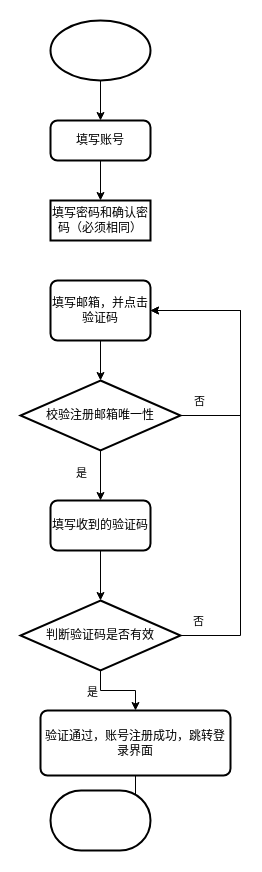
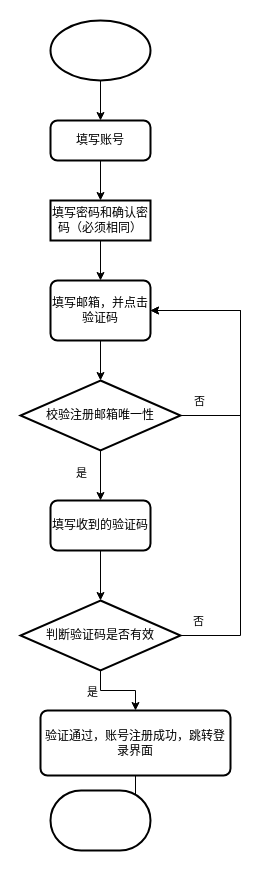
  <mxCell id="0" />
  <mxCell id="1" parent="0" />
  <mxCell id="2" style="edgeStyle=orthogonalEdgeStyle;rounded=0;orthogonalLoop=1;jettySize=auto;html=1;exitX=0.5;exitY=1;exitDx=0;exitDy=0;exitPerimeter=0;entryX=0.5;entryY=0;entryDx=0;entryDy=0;" edge="1" parent="1" source="3" target="5"><mxGeometry relative="1" as="geometry" /></mxCell>
  <mxCell id="3" value="" style="strokeWidth=2;html=1;shape=mxgraph.flowchart.start_1;whiteSpace=wrap;" vertex="1" parent="1"><mxGeometry x="50" y="20" width="100" height="60" as="geometry" /></mxCell>
  <mxCell id="4" style="edgeStyle=orthogonalEdgeStyle;rounded=0;orthogonalLoop=1;jettySize=auto;html=1;entryX=0.5;entryY=0;entryDx=0;entryDy=0;" edge="1" parent="1" source="5" target="7"><mxGeometry relative="1" as="geometry" /></mxCell>
  <mxCell id="5" value="填写账号" style="rounded=1;whiteSpace=wrap;html=1;absoluteArcSize=1;arcSize=14;strokeWidth=2;" vertex="1" parent="1"><mxGeometry x="50" y="120" width="100" height="40" as="geometry" /></mxCell>
+ <mxCell id="6" style="edgeStyle=orthogonalEdgeStyle;rounded=0;orthogonalLoop=1;jettySize=auto;html=1;exitX=0.5;exitY=1;exitDx=0;exitDy=0;" edge="1" parent="1" source="7" target="8"><mxGeometry relative="1" as="geometry" /></mxCell>
  <mxCell id="7" value="填写密码和确认密码（必须相同）" style="whiteSpace=wrap;html=1;absoluteArcSize=1;arcSize=14;strokeWidth=2;rounded=0;" vertex="1" parent="1"><mxGeometry x="50" y="200" width="100" height="40" as="geometry" /></mxCell>
  <mxCell id="8" value="填写邮箱，并点击验证码" style="rounded=1;whiteSpace=wrap;html=1;absoluteArcSize=1;arcSize=14;strokeWidth=2;" vertex="1" parent="1"><mxGeometry x="50" y="280" width="100" height="60" as="geometry" /></mxCell>
  <mxCell id="9" style="edgeStyle=orthogonalEdgeStyle;rounded=0;orthogonalLoop=1;jettySize=auto;html=1;exitX=0.5;exitY=1;exitDx=0;exitDy=0;exitPerimeter=0;entryX=0.5;entryY=0;entryDx=0;entryDy=0;" edge="1" parent="1" source="13" target="15"><mxGeometry relative="1" as="geometry" /></mxCell>
  <mxCell id="10" value="是" style="edgeLabel;html=1;align=center;verticalAlign=middle;resizable=0;points=[];" vertex="1" connectable="0" parent="9"><mxGeometry x="-0.213" y="-1" relative="1" as="geometry"><mxPoint x="-19" as="offset" /></mxGeometry></mxCell>
  <mxCell id="11" style="edgeStyle=orthogonalEdgeStyle;rounded=0;orthogonalLoop=1;jettySize=auto;html=1;exitX=1;exitY=0.5;exitDx=0;exitDy=0;exitPerimeter=0;entryX=1;entryY=0.5;entryDx=0;entryDy=0;" edge="1" parent="1" source="13" target="8"><mxGeometry relative="1" as="geometry"><mxPoint x="240" y="310" as="targetPoint" /><Array as="points"><mxPoint x="240" y="635" /><mxPoint x="240" y="310" /></Array></mxGeometry></mxCell>
  <mxCell id="12" value="否" style="edgeLabel;html=1;align=center;verticalAlign=middle;resizable=0;points=[];" vertex="1" connectable="0" parent="11"><mxGeometry x="-0.93" y="3" relative="1" as="geometry"><mxPoint y="-12" as="offset" /></mxGeometry></mxCell>
  <mxCell id="13" value="判断验证码是否有效" style="strokeWidth=2;html=1;shape=mxgraph.flowchart.decision;whiteSpace=wrap;" vertex="1" parent="1"><mxGeometry x="20" y="600" width="160" height="70" as="geometry" /></mxCell>
  <mxCell id="14" style="edgeStyle=orthogonalEdgeStyle;rounded=0;orthogonalLoop=1;jettySize=auto;html=1;exitX=0.5;exitY=1;exitDx=0;exitDy=0;" edge="1" parent="1" source="15" target="16"><mxGeometry relative="1" as="geometry" /></mxCell>
  <mxCell id="15" value="验证通过，账号注册成功，跳转登录界面" style="rounded=1;whiteSpace=wrap;html=1;absoluteArcSize=1;arcSize=14;strokeWidth=2;" vertex="1" parent="1"><mxGeometry x="40" y="710" width="190" height="65" as="geometry" /></mxCell>
  <mxCell id="16" value="" style="strokeWidth=2;html=1;shape=mxgraph.flowchart.terminator;whiteSpace=wrap;" vertex="1" parent="1"><mxGeometry x="50" y="790" width="100" height="60" as="geometry" /></mxCell>
  <mxCell id="17" style="edgeStyle=orthogonalEdgeStyle;rounded=0;orthogonalLoop=1;jettySize=auto;html=1;exitX=0.5;exitY=1;exitDx=0;exitDy=0;exitPerimeter=0;entryX=0.5;entryY=0;entryDx=0;entryDy=0;" edge="1" parent="1" source="21" target="23"><mxGeometry relative="1" as="geometry" /></mxCell>
  <mxCell id="18" value="是" style="edgeLabel;html=1;align=center;verticalAlign=middle;resizable=0;points=[];" vertex="1" connectable="0" parent="17"><mxGeometry x="-0.128" y="1" relative="1" as="geometry"><mxPoint x="-21" as="offset" /></mxGeometry></mxCell>
  <mxCell id="19" style="edgeStyle=orthogonalEdgeStyle;rounded=0;orthogonalLoop=1;jettySize=auto;html=1;exitX=1;exitY=0.5;exitDx=0;exitDy=0;exitPerimeter=0;" edge="1" parent="1" source="21"><mxGeometry relative="1" as="geometry"><mxPoint x="150" y="310" as="targetPoint" /><Array as="points"><mxPoint x="240" y="415" /><mxPoint x="240" y="310" /></Array></mxGeometry></mxCell>
  <mxCell id="20" value="否" style="edgeLabel;html=1;align=center;verticalAlign=middle;resizable=0;points=[];" vertex="1" connectable="0" parent="19"><mxGeometry x="-0.86" y="3" relative="1" as="geometry"><mxPoint y="-12" as="offset" /></mxGeometry></mxCell>
  <mxCell id="21" value="校验注册邮箱唯一性" style="strokeWidth=2;html=1;shape=mxgraph.flowchart.decision;whiteSpace=wrap;" vertex="1" parent="1"><mxGeometry x="20" y="380" width="160" height="70" as="geometry" /></mxCell>
  <mxCell id="22" style="edgeStyle=orthogonalEdgeStyle;rounded=0;orthogonalLoop=1;jettySize=auto;html=1;exitX=0.5;exitY=1;exitDx=0;exitDy=0;entryX=0.5;entryY=0;entryDx=0;entryDy=0;entryPerimeter=0;" edge="1" parent="1" source="8" target="21"><mxGeometry relative="1" as="geometry" /></mxCell>
  <mxCell id="23" value="填写收到的验证码" style="rounded=1;whiteSpace=wrap;html=1;absoluteArcSize=1;arcSize=14;strokeWidth=2;" vertex="1" parent="1"><mxGeometry x="50" y="500" width="100" height="50" as="geometry" /></mxCell>
  <mxCell id="24" style="edgeStyle=orthogonalEdgeStyle;rounded=0;orthogonalLoop=1;jettySize=auto;html=1;exitX=0.5;exitY=1;exitDx=0;exitDy=0;entryX=0.5;entryY=0;entryDx=0;entryDy=0;entryPerimeter=0;" edge="1" parent="1" source="23" target="13"><mxGeometry relative="1" as="geometry" /></mxCell>
